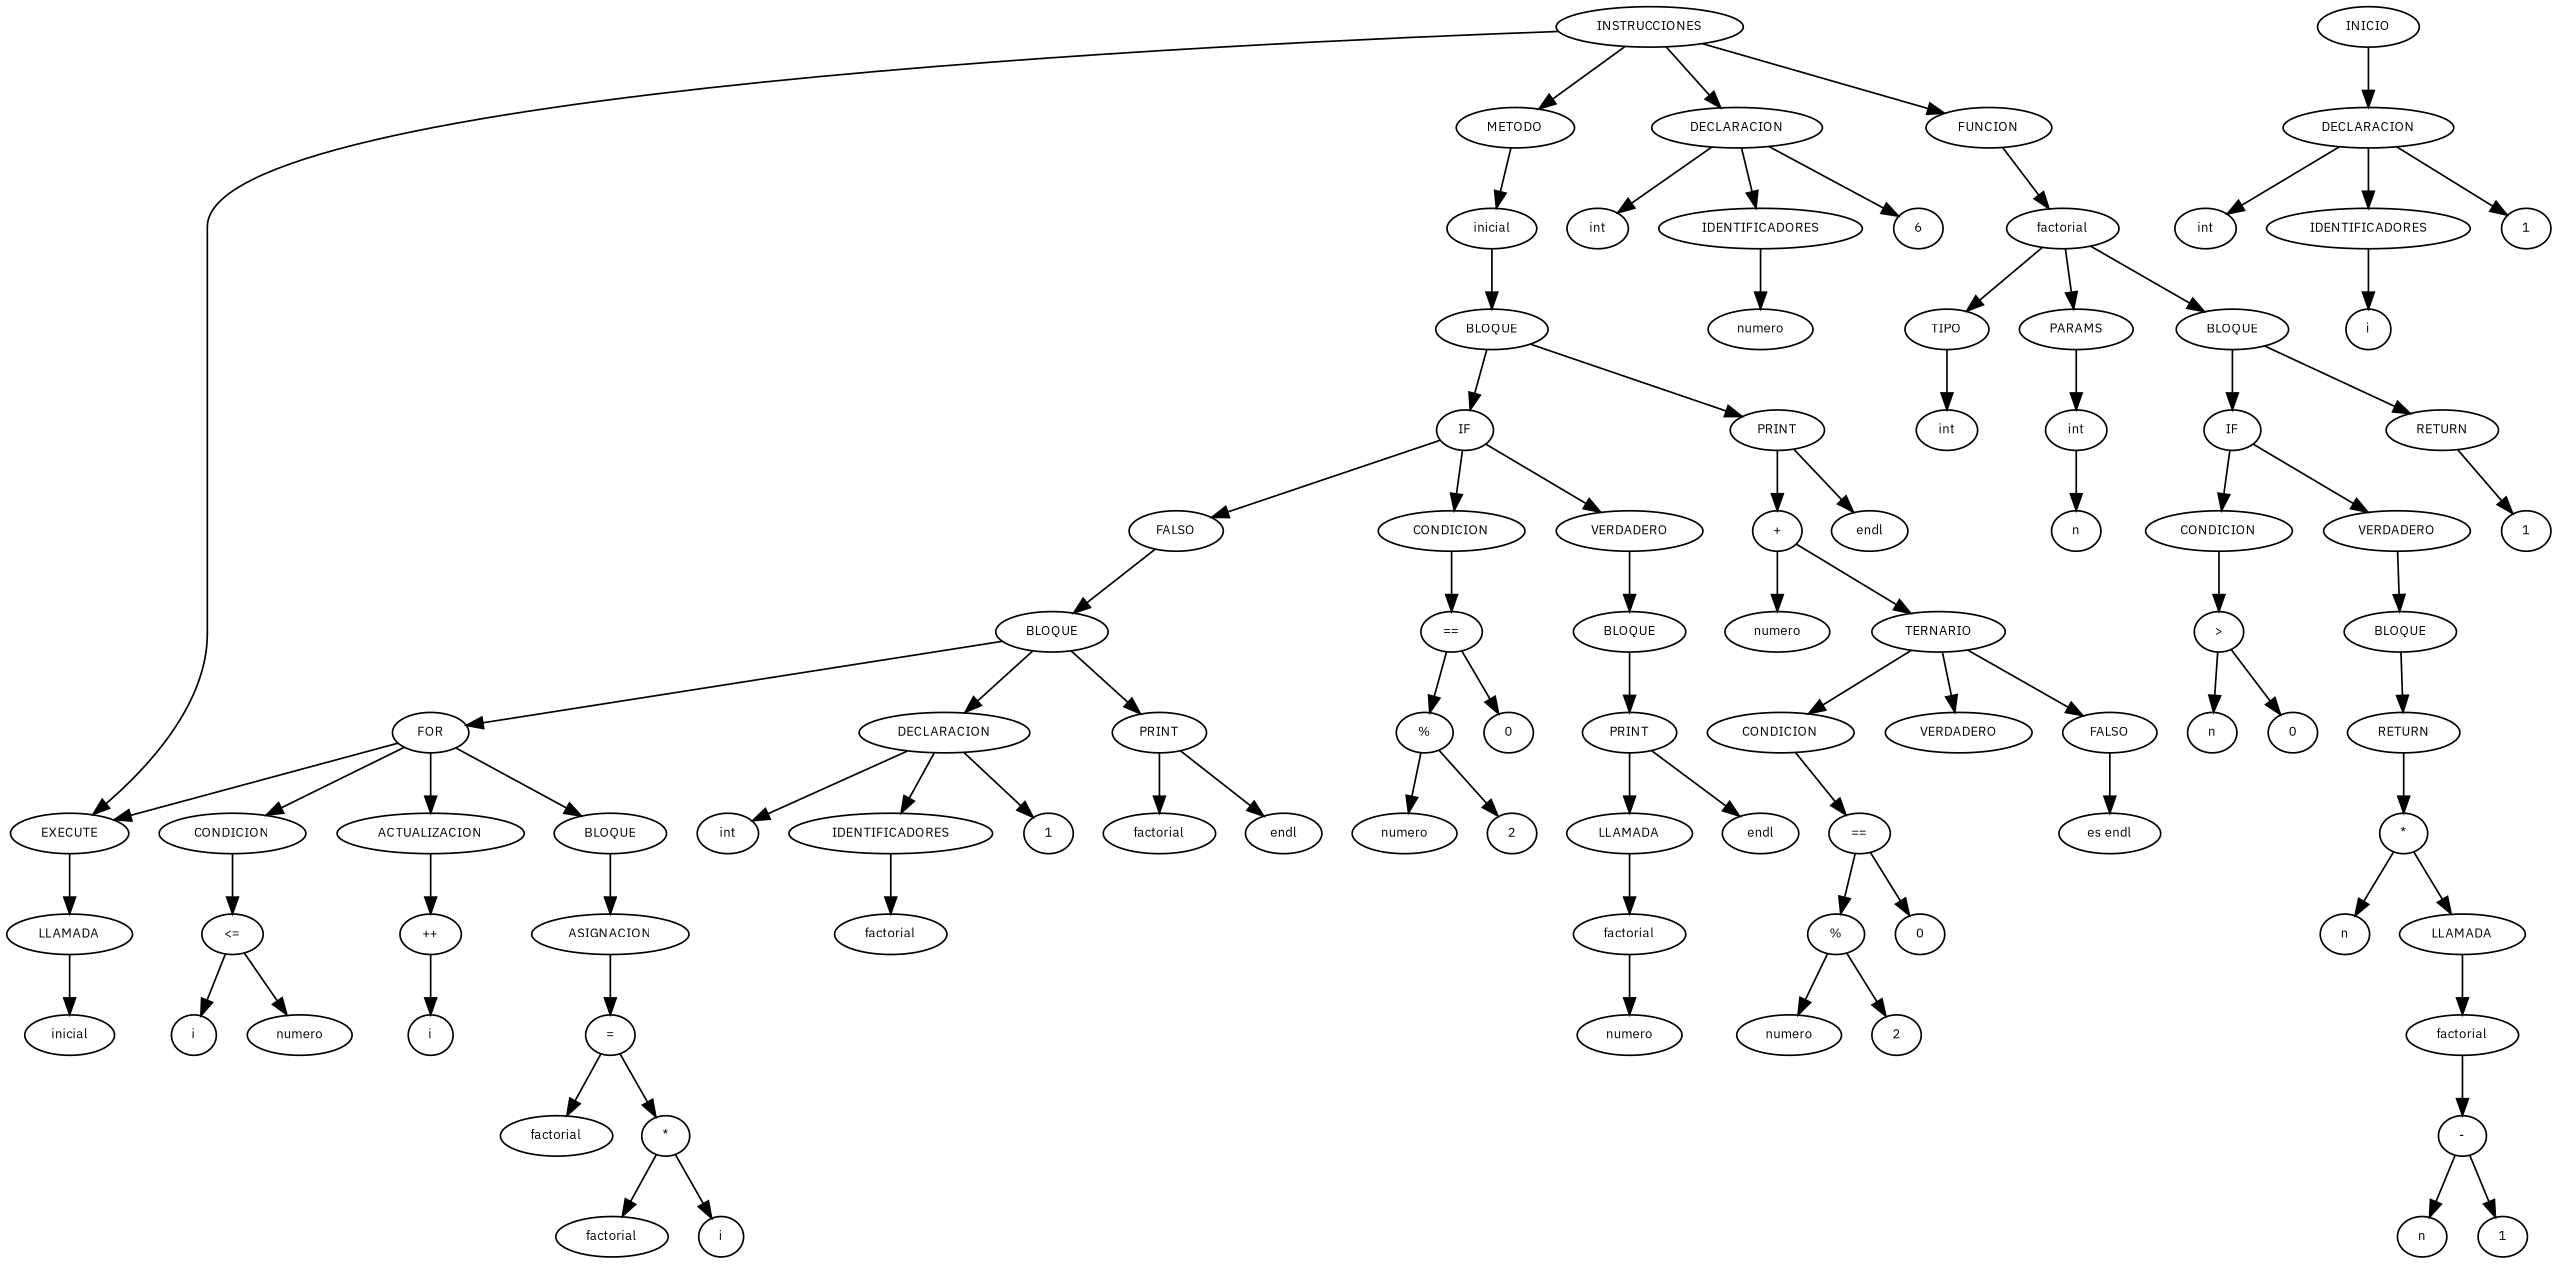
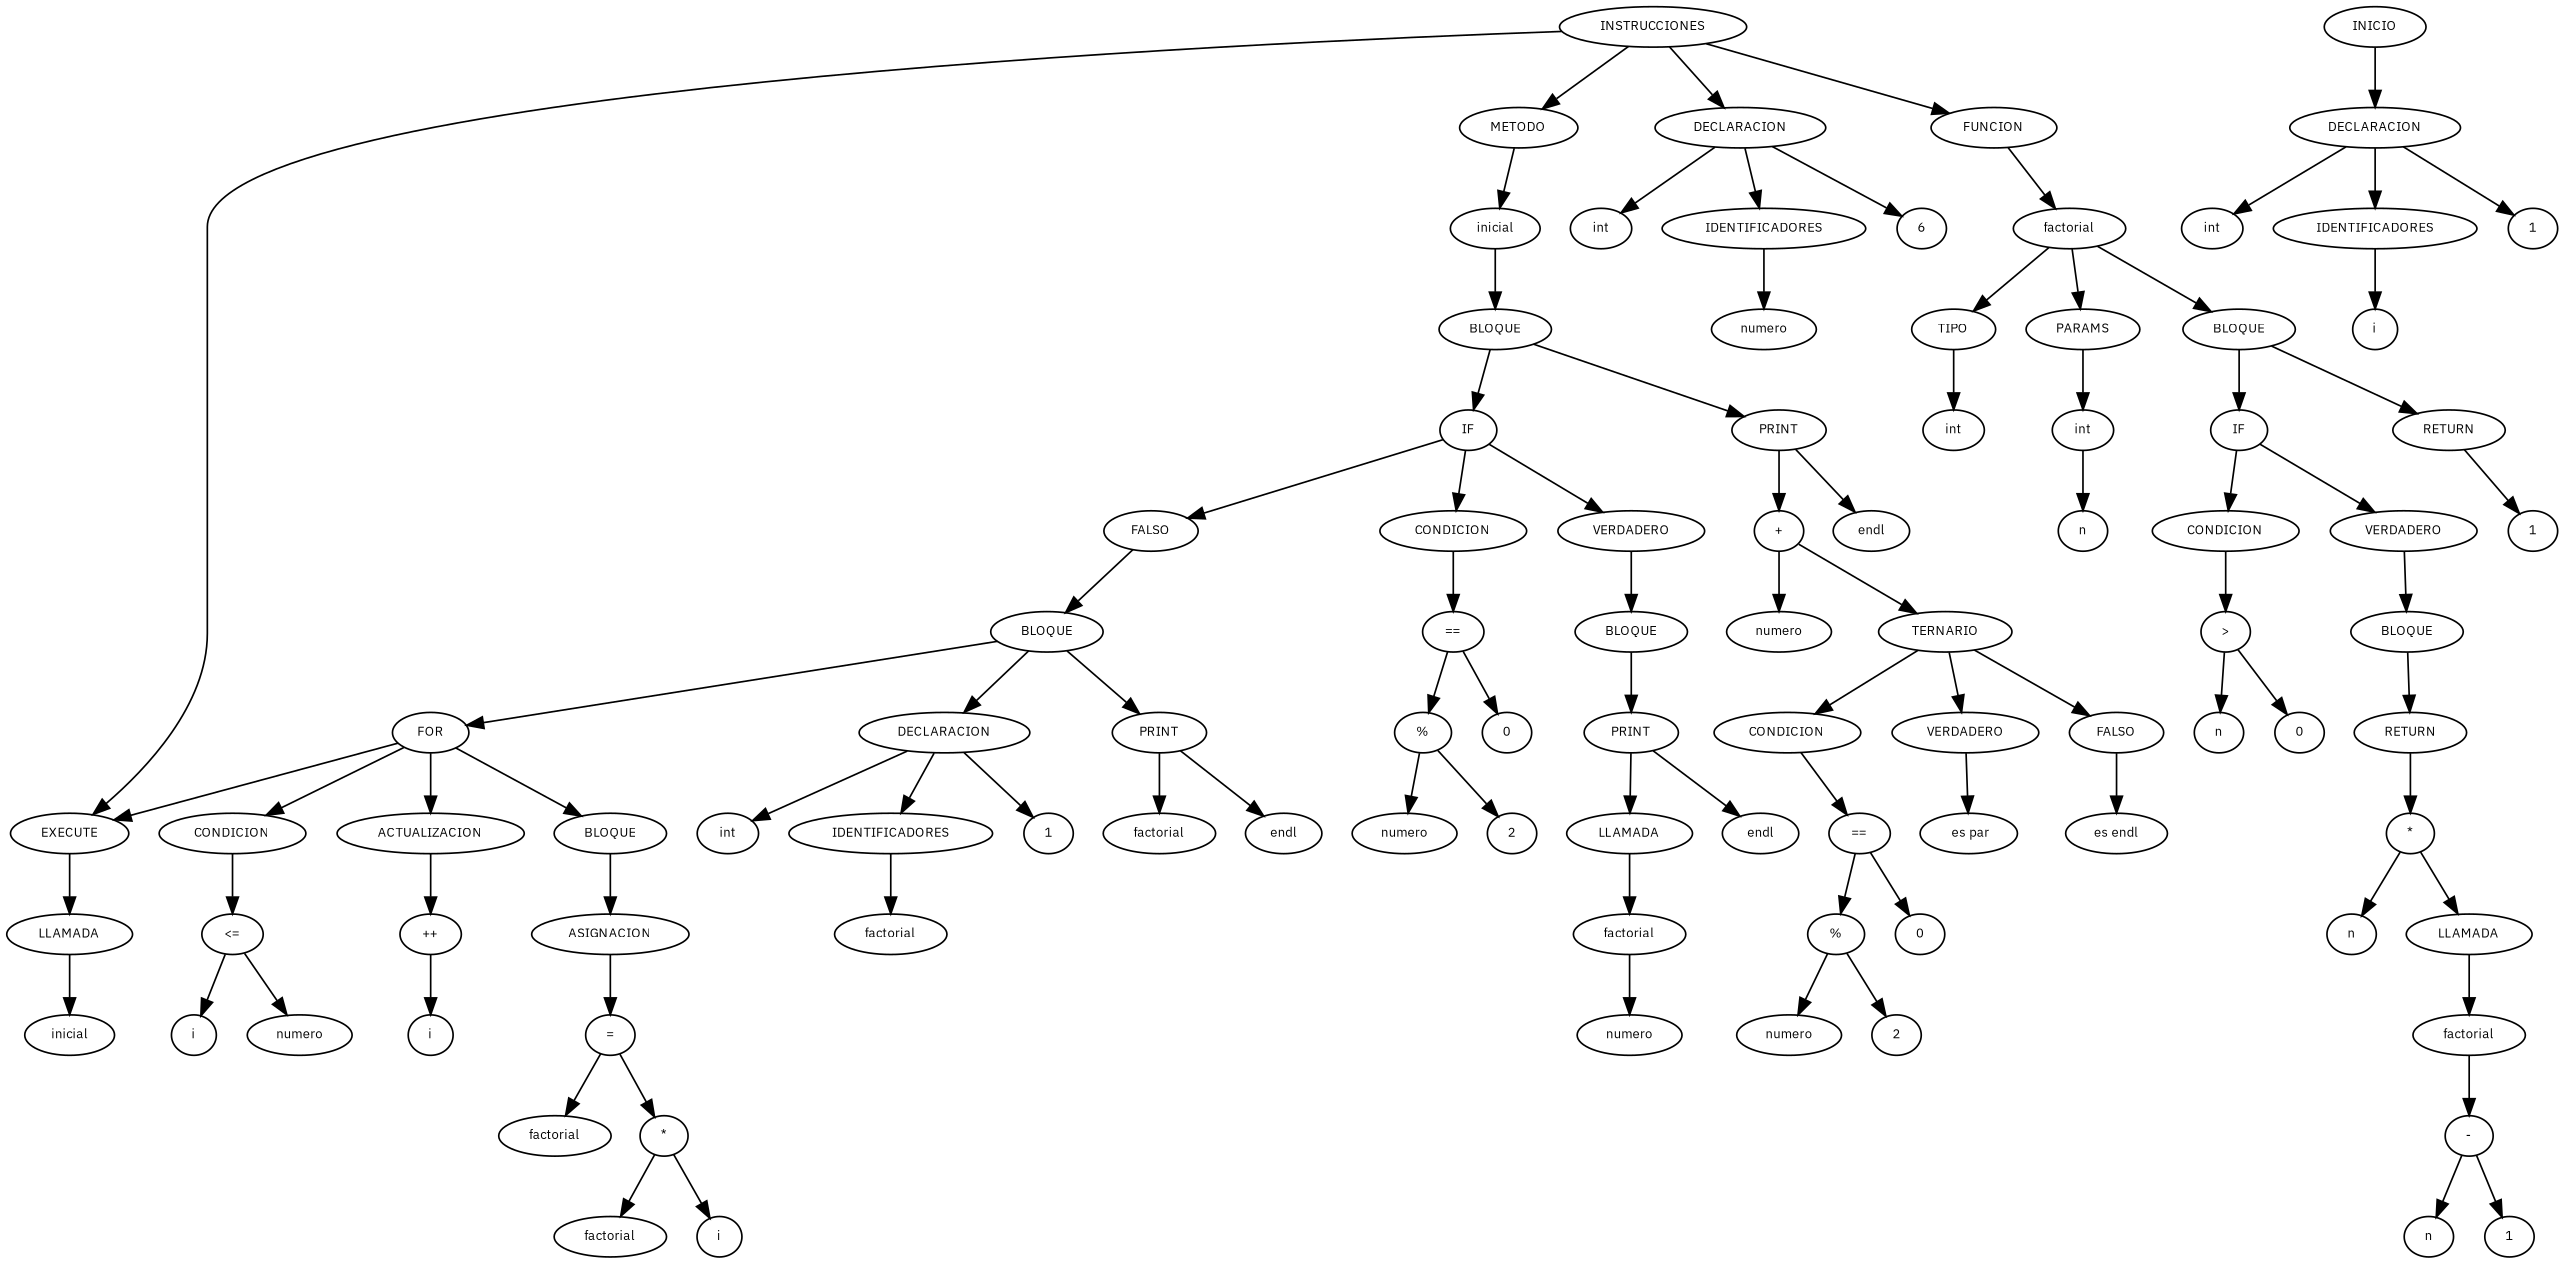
  digraph {
    fontname="IBM Plex Sans"
    labelloc=t
    node [fontname="IBM Plex Sans" fontsize=8]
    edge [fontname="IBM Plex Sans"]
    n1 [height=0 label=INSTRUCCIONES width=0]
    n2 [height=0 label=EXECUTE width=0]
    n3 [height=0 label=DECLARACION width=0]
    n4 [height=0 label=METODO width=0]
    n5 [height=0 label=FUNCION width=0]
    n6 [height=0 label=LLAMADA width=0]
    n7 [height=0 label=int width=0]
    n8 [height=0 label=IDENTIFICADORES width=0]
    n9 [height=0 label=6 width=0]
    n10 [height=0 label=inicial width=0]
    n11 [height=0 label=factorial width=0]
    n12 [height=0 label=inicial width=0]
    n13 [height=0 label=numero width=0]
    n14 [height=0 label=BLOQUE width=0]
    n15 [height=0 label=IF width=0]
    n16 [height=0 label=PRINT width=0]
    n17 [height=0 label=CONDICION width=0]
    n18 [height=0 label=VERDADERO width=0]
    n19 [height=0 label=FALSO width=0]
    n20 [height=0 label="+" width=0]
    n21 [height=0 label=endl width=0]
    n22 [height=0 label="==" width=0]
    n23 [height=0 label=BLOQUE width=0]
    n24 [height=0 label=BLOQUE width=0]
    n25 [height=0 label="%" width=0]
    n26 [height=0 label=0 width=0]
    n27 [height=0 label=numero width=0]
    n28 [height=0 label=2 width=0]
    n29 [height=0 label=PRINT width=0]
    n30 [height=0 label=LLAMADA width=0]
    n31 [height=0 label=endl width=0]
    n32 [height=0 label=factorial width=0]
    n33 [height=0 label=numero width=0]
    n34 [height=0 label=DECLARACION width=0]
    n35 [height=0 label=FOR width=0]
    n36 [height=0 label=PRINT width=0]
    n37 [height=0 label=int width=0]
    n38 [height=0 label=IDENTIFICADORES width=0]
    n39 [height=0 label=1 width=0]
    n40 [height=0 label=CONDICION width=0]
    n41 [height=0 label=ACTUALIZACION width=0]
    n42 [height=0 label=BLOQUE width=0]
    n43 [height=0 label=factorial width=0]
    n44 [height=0 label=endl width=0]
    n45 [height=0 label=factorial width=0]
    n46 [height=0 label=INICIO width=0]
    n47 [height=0 label=DECLARACION width=0]
    n48 [height=0 label="<=" width=0]
    n49 [height=0 label="++" width=0]
    n50 [height=0 label=ASIGNACION width=0]
    n51 [height=0 label=int width=0]
    n52 [height=0 label=IDENTIFICADORES width=0]
    n53 [height=0 label=1 width=0]
    n54 [height=0 label=i width=0]
    n55 [height=0 label=i width=0]
    n56 [height=0 label=numero width=0]
    n57 [height=0 label=i width=0]
    n58 [height=0 label="=" width=0]
    n59 [height=0 label=factorial width=0]
    n60 [height=0 label="*" width=0]
    n61 [height=0 label=factorial width=0]
    n62 [height=0 label=i width=0]
    n63 [height=0 label=numero width=0]
    n64 [height=0 label=TERNARIO width=0]
    n65 [height=0 label=CONDICION width=0]
    n66 [height=0 label=VERDADERO width=0]
    n67 [height=0 label=FALSO width=0]
    n68 [height=0 label="==" width=0]
+   n69 [height=0 label=" es par" width=0]
    n70 [height=0 label="es endl" width=0]
    n71 [height=0 label="%" width=0]
    n72 [height=0 label=0 width=0]
    n73 [height=0 label=numero width=0]
    n74 [height=0 label=2 width=0]
    n75 [height=0 label=TIPO width=0]
    n76 [height=0 label=PARAMS width=0]
    n77 [height=0 label=BLOQUE width=0]
    n78 [height=0 label=int width=0]
    n79 [height=0 label=int width=0]
    n80 [height=0 label=IF width=0]
    n81 [height=0 label=RETURN width=0]
    n82 [height=0 label=n width=0]
    n83 [height=0 label=CONDICION width=0]
    n84 [height=0 label=VERDADERO width=0]
    n85 [height=0 label=1 width=0]
    n86 [height=0 label=">" width=0]
    n87 [height=0 label=BLOQUE width=0]
    n88 [height=0 label=n width=0]
    n89 [height=0 label=0 width=0]
    n90 [height=0 label=RETURN width=0]
    n91 [height=0 label="*" width=0]
    n92 [height=0 label=n width=0]
    n93 [height=0 label=LLAMADA width=0]
    n94 [height=0 label=factorial width=0]
    n95 [height=0 label="-" width=0]
    n96 [height=0 label=n width=0]
    n97 [height=0 label=1 width=0]
    n1 -> n2
    n1 -> n3
    n1 -> n4
    n1 -> n5
    n2 -> n6
    n3 -> n7
    n3 -> n8
    n3 -> n9
    n4 -> n10
    n5 -> n11
    n6 -> n12
    n8 -> n13
    n10 -> n14
    n11 -> n75
    n11 -> n76
    n11 -> n77
    n14 -> n15
    n14 -> n16
    n15 -> n17
    n15 -> n18
    n15 -> n19
    n16 -> n20
    n16 -> n21
    n17 -> n22
    n18 -> n23
    n19 -> n24
    n20 -> n63
    n20 -> n64
    n22 -> n25
    n22 -> n26
    n23 -> n29
    n24 -> n34
    n24 -> n35
    n24 -> n36
    n25 -> n27
    n25 -> n28
    n29 -> n30
    n29 -> n31
    n30 -> n32
    n32 -> n33
    n34 -> n37
    n34 -> n38
    n34 -> n39
    n35 -> n2
    n35 -> n40
    n35 -> n41
    n35 -> n42
    n36 -> n43
    n36 -> n44
    n38 -> n45
    n40 -> n48
    n41 -> n49
    n42 -> n50
    n46 -> n47
    n47 -> n51
    n47 -> n52
    n47 -> n53
    n48 -> n55
    n48 -> n56
    n49 -> n57
    n50 -> n58
    n52 -> n54
    n58 -> n59
    n58 -> n60
    n60 -> n61
    n60 -> n62
    n64 -> n65
    n64 -> n66
    n64 -> n67
    n65 -> n68
+   n66 -> n69
    n67 -> n70
    n68 -> n71
    n68 -> n72
    n71 -> n73
    n71 -> n74
    n75 -> n78
    n76 -> n79
    n77 -> n80
    n77 -> n81
    n79 -> n82
    n80 -> n83
    n80 -> n84
    n81 -> n85
    n83 -> n86
    n84 -> n87
    n86 -> n88
    n86 -> n89
    n87 -> n90
    n90 -> n91
    n91 -> n92
    n91 -> n93
    n93 -> n94
    n94 -> n95
    n95 -> n96
    n95 -> n97
  }
